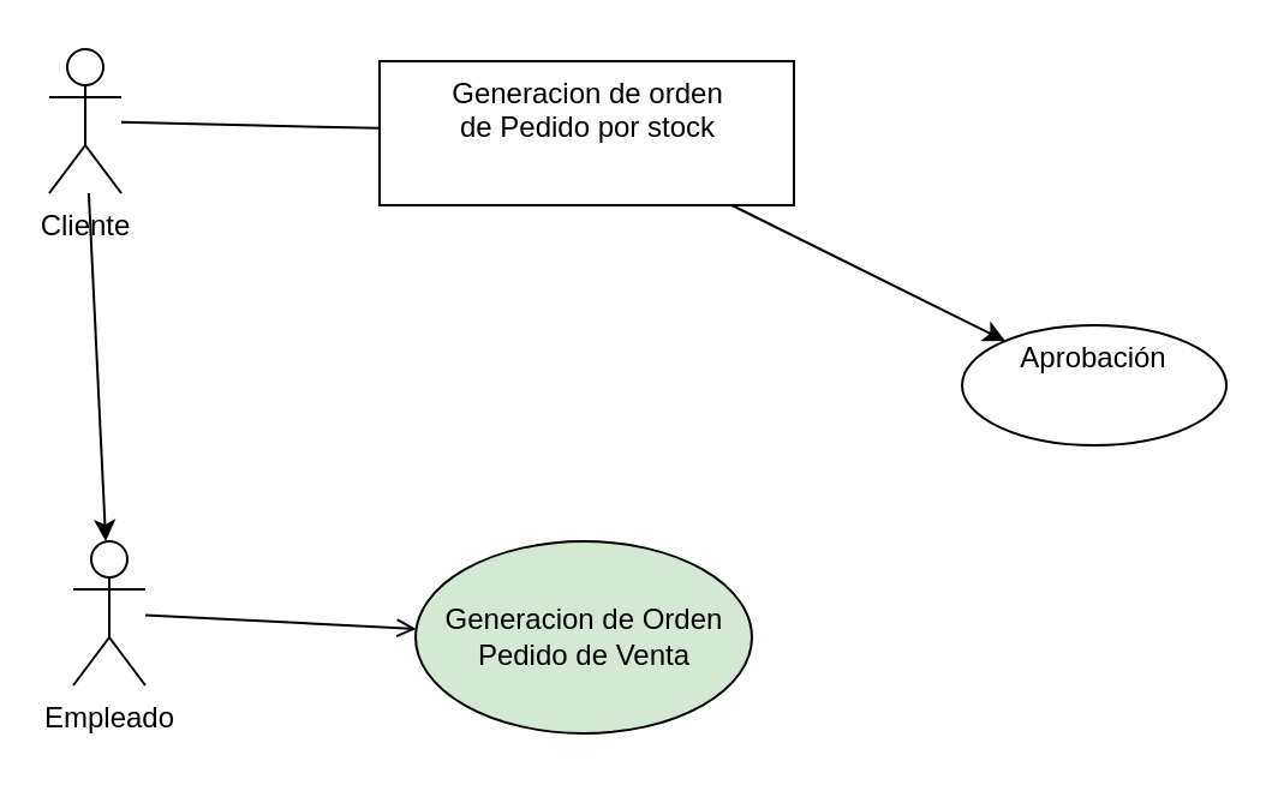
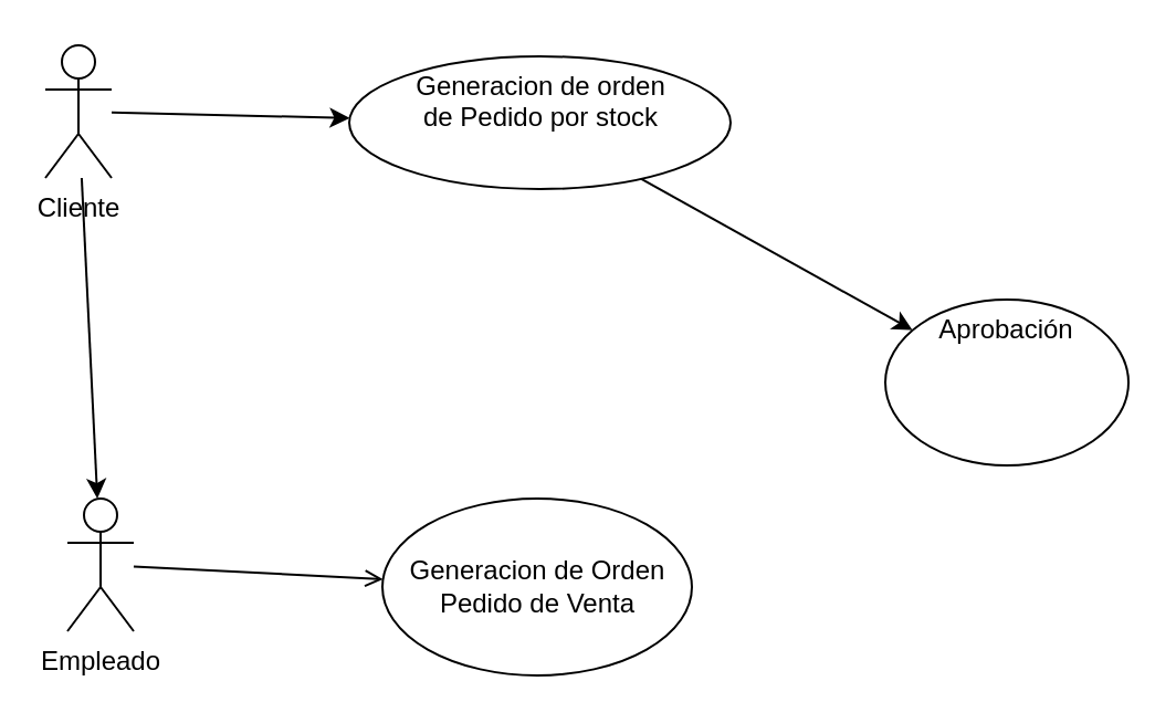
  <mxCell id="0" />
  <mxCell id="1" parent="0" />
  <mxCell id="2" style="edgeStyle=none;html=1;endArrow=open;" edge="1" parent="1" source="3" target="9"><mxGeometry relative="1" as="geometry" /></mxCell>
  <mxCell id="3" value="Empleado" style="shape=umlActor;verticalLabelPosition=bottom;verticalAlign=top;html=1;outlineConnect=0;" vertex="1" parent="1"><mxGeometry x="30" y="225" width="30" height="60" as="geometry" /></mxCell>
- <mxCell id="4" value="" style="edgeStyle=none;html=1;endArrow=none;" edge="1" parent="1" source="6" target="8"><mxGeometry relative="1" as="geometry" /></mxCell>
+ <mxCell id="4" value="" style="edgeStyle=none;html=1;" edge="1" parent="1" source="6" target="8"><mxGeometry relative="1" as="geometry" /></mxCell>
  <mxCell id="5" style="edgeStyle=none;html=1;" edge="1" parent="1" source="6" target="3"><mxGeometry relative="1" as="geometry" /></mxCell>
  <mxCell id="6" value="Cliente" style="shape=umlActor;verticalLabelPosition=bottom;verticalAlign=top;html=1;outlineConnect=0;" vertex="1" parent="1"><mxGeometry x="20" y="20" width="30" height="60" as="geometry" /></mxCell>
  <mxCell id="7" value="" style="edgeStyle=none;html=1;" edge="1" parent="1" source="8" target="10"><mxGeometry relative="1" as="geometry" /></mxCell>
- <mxCell id="8" value="Generacion de orden &lt;br&gt;de Pedido por stock" style="whiteSpace=wrap;html=1;verticalAlign=top;rounded=0;" vertex="1" parent="1"><mxGeometry x="157.5" y="25" width="172.5" height="60" as="geometry" /></mxCell>
- <mxCell id="9" value="Generacion de Orden Pedido de Venta" style="ellipse;whiteSpace=wrap;html=1;fillColor=#d5e8d4;" vertex="1" parent="1"><mxGeometry x="172.5" y="225" width="140" height="80" as="geometry" /></mxCell>
- <mxCell id="10" value="Aprobación" style="ellipse;whiteSpace=wrap;html=1;verticalAlign=top;" vertex="1" parent="1"><mxGeometry x="400" y="135" width="110" height="50" as="geometry" /></mxCell>
+ <mxCell id="8" value="Generacion de orden &lt;br&gt;de Pedido por stock" style="ellipse;whiteSpace=wrap;html=1;verticalAlign=top;" vertex="1" parent="1"><mxGeometry x="157.5" y="25" width="172.5" height="60" as="geometry" /></mxCell>
+ <mxCell id="9" value="Generacion de Orden Pedido de Venta" style="ellipse;whiteSpace=wrap;html=1;" vertex="1" parent="1"><mxGeometry x="172.5" y="225" width="140" height="80" as="geometry" /></mxCell>
+ <mxCell id="10" value="Aprobación" style="ellipse;whiteSpace=wrap;html=1;verticalAlign=top;" vertex="1" parent="1"><mxGeometry x="400" y="135" width="110" height="75" as="geometry" /></mxCell>
